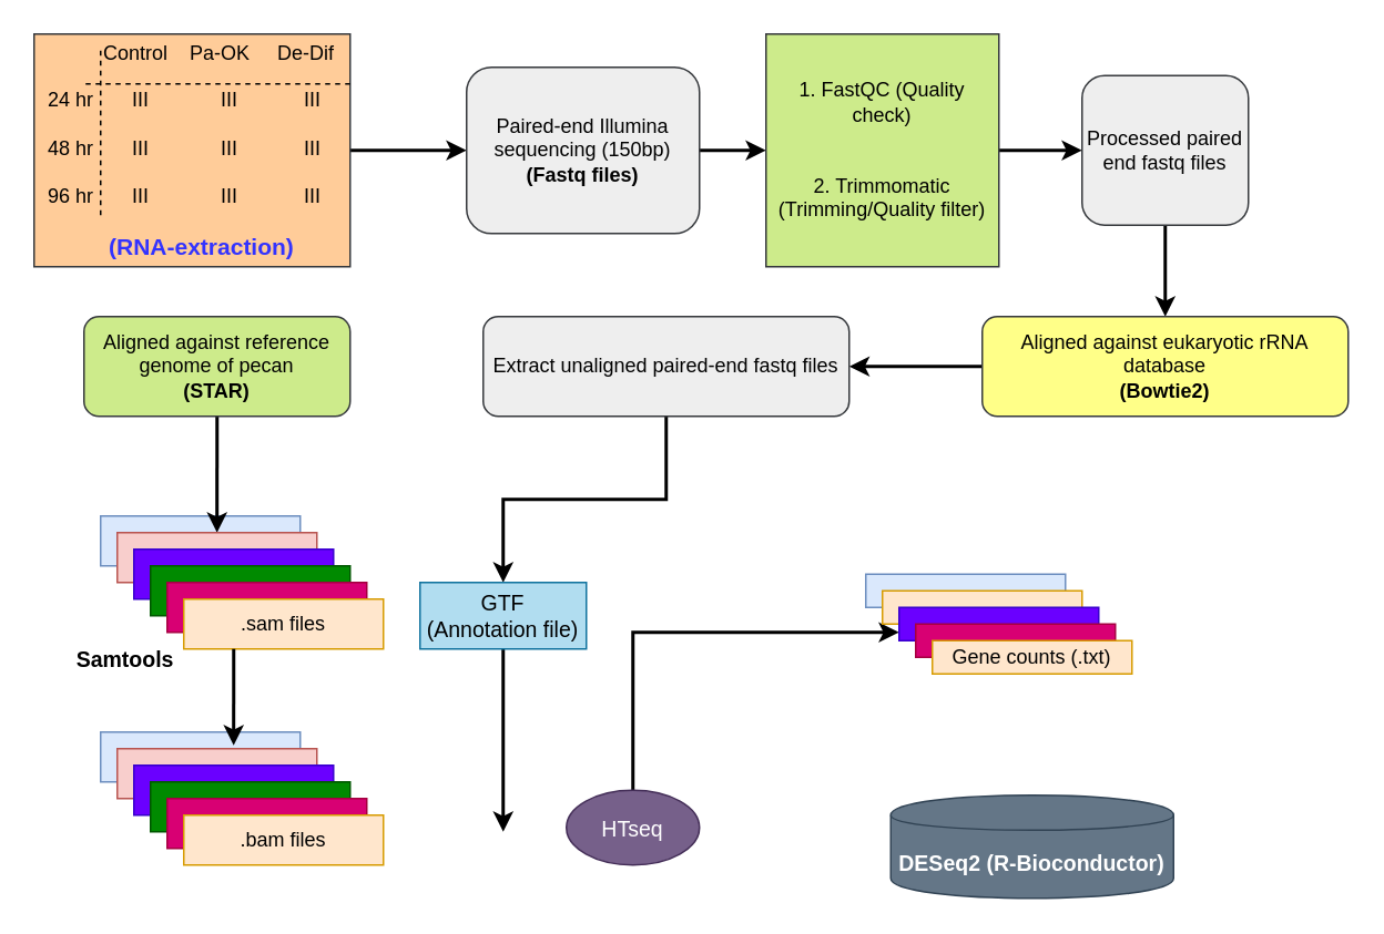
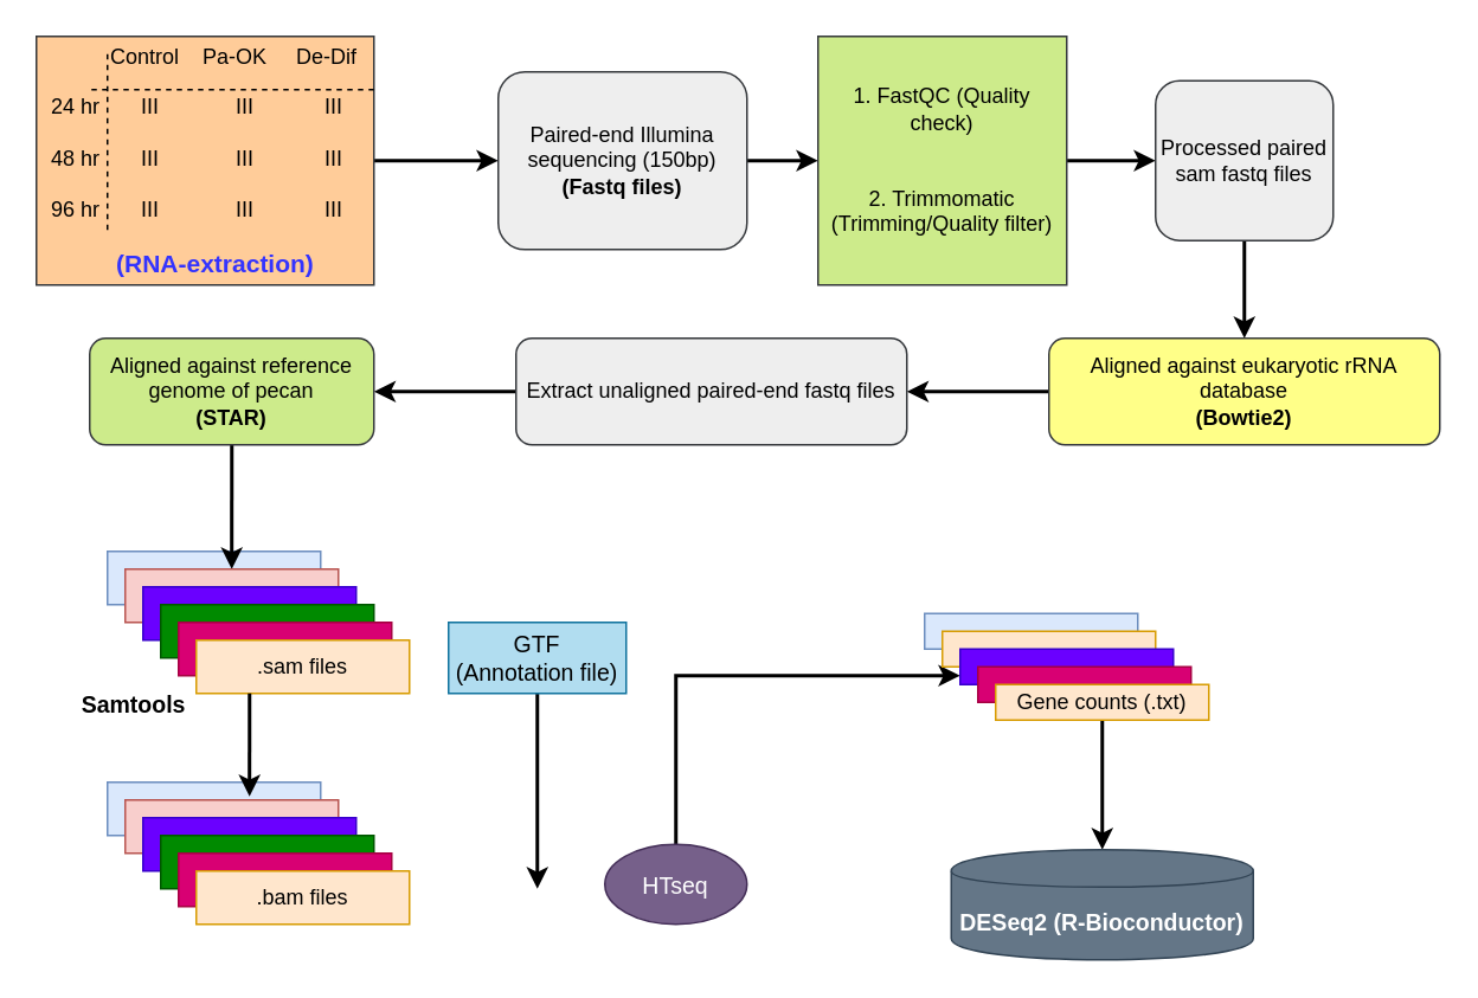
  <mxCell id="0" />
  <mxCell id="1" parent="0" />
  <mxCell id="2" value="" style="rounded=0;whiteSpace=wrap;html=1;align=center;fillColor=#dae8fc;strokeColor=#6c8ebf;" vertex="1" parent="1"><mxGeometry x="60" y="310" width="120" height="30" as="geometry" /></mxCell>
  <mxCell id="3" style="edgeStyle=orthogonalEdgeStyle;rounded=0;orthogonalLoop=1;jettySize=auto;html=1;exitX=1;exitY=0.5;exitDx=0;exitDy=0;entryX=0;entryY=0.5;entryDx=0;entryDy=0;strokeColor=#000000;strokeWidth=2;" edge="1" parent="1" source="4" target="8"><mxGeometry relative="1" as="geometry" /></mxCell>
  <mxCell id="4" value="&amp;nbsp; &amp;nbsp; &amp;nbsp; &amp;nbsp; &amp;nbsp; &amp;nbsp; Control&amp;nbsp; &amp;nbsp; Pa-OK&amp;nbsp; &amp;nbsp; &amp;nbsp;De-Dif&lt;br&gt;&lt;br&gt;&amp;nbsp; 24 hr&amp;nbsp; &amp;nbsp; &amp;nbsp; &amp;nbsp;III&amp;nbsp; &amp;nbsp; &amp;nbsp; &amp;nbsp; &amp;nbsp; &amp;nbsp; &amp;nbsp;III&amp;nbsp; &amp;nbsp; &amp;nbsp; &amp;nbsp; &amp;nbsp; &amp;nbsp; III&lt;br&gt;&lt;br&gt;&amp;nbsp; 48 hr&amp;nbsp; &amp;nbsp; &amp;nbsp; &amp;nbsp;III&amp;nbsp; &amp;nbsp; &amp;nbsp; &amp;nbsp; &amp;nbsp; &amp;nbsp; &amp;nbsp;III&amp;nbsp; &amp;nbsp; &amp;nbsp; &amp;nbsp; &amp;nbsp; &amp;nbsp; III&lt;br&gt;&lt;br&gt;&amp;nbsp; 96 hr&amp;nbsp; &amp;nbsp; &amp;nbsp; &amp;nbsp;III&amp;nbsp; &amp;nbsp; &amp;nbsp; &amp;nbsp; &amp;nbsp; &amp;nbsp; &amp;nbsp;III&amp;nbsp; &amp;nbsp; &amp;nbsp; &amp;nbsp; &amp;nbsp; &amp;nbsp; III&lt;br&gt;&lt;br&gt;&amp;nbsp; &amp;nbsp; &amp;nbsp; &amp;nbsp; &amp;nbsp; &amp;nbsp; &amp;nbsp;&lt;b&gt;&lt;font style=&quot;font-size: 14px&quot; color=&quot;#3333ff&quot;&gt;(RNA-extraction)&lt;/font&gt;&lt;/b&gt;" style="rounded=0;whiteSpace=wrap;html=1;align=left;fillColor=#ffcc99;strokeColor=#36393d;" parent="1" vertex="1"><mxGeometry x="20" y="20" width="190" height="140" as="geometry" /></mxCell>
  <mxCell id="5" value="" style="endArrow=none;html=1;strokeColor=#000000;dashed=1;" parent="1" edge="1"><mxGeometry width="50" height="50" relative="1" as="geometry"><mxPoint x="51" y="50" as="sourcePoint" /><mxPoint x="211" y="50" as="targetPoint" /></mxGeometry></mxCell>
  <mxCell id="6" value="" style="endArrow=none;html=1;strokeColor=#000000;dashed=1;" parent="1" edge="1"><mxGeometry width="50" height="50" relative="1" as="geometry"><mxPoint x="60" y="30" as="sourcePoint" /><mxPoint x="60" y="130" as="targetPoint" /></mxGeometry></mxCell>
  <mxCell id="7" value="" style="edgeStyle=orthogonalEdgeStyle;rounded=0;orthogonalLoop=1;jettySize=auto;html=1;strokeColor=#000000;strokeWidth=2;" edge="1" parent="1" source="8" target="10"><mxGeometry relative="1" as="geometry" /></mxCell>
  <mxCell id="8" value="Paired-end Illumina sequencing (150bp)&lt;br&gt;&lt;b&gt;(Fastq files)&lt;/b&gt;" style="rounded=1;whiteSpace=wrap;html=1;fillColor=#eeeeee;strokeColor=#36393d;" vertex="1" parent="1"><mxGeometry x="280" y="40" width="140" height="100" as="geometry" /></mxCell>
  <mxCell id="9" value="" style="edgeStyle=orthogonalEdgeStyle;rounded=0;orthogonalLoop=1;jettySize=auto;html=1;strokeColor=#000000;strokeWidth=2;" edge="1" parent="1" source="10" target="12"><mxGeometry relative="1" as="geometry" /></mxCell>
  <mxCell id="10" value="1. FastQC (Quality check)&lt;br&gt;&lt;br&gt;&lt;br&gt;2. Trimmomatic (Trimming/Quality filter)" style="rounded=0;whiteSpace=wrap;html=1;fillColor=#cdeb8b;strokeColor=#36393d;align=center;" vertex="1" parent="1"><mxGeometry x="460" y="20" width="140" height="140" as="geometry" /></mxCell>
  <mxCell id="11" style="edgeStyle=orthogonalEdgeStyle;rounded=0;orthogonalLoop=1;jettySize=auto;html=1;entryX=0.5;entryY=0;entryDx=0;entryDy=0;strokeColor=#000000;strokeWidth=2;" edge="1" parent="1" source="12" target="14"><mxGeometry relative="1" as="geometry" /></mxCell>
- <mxCell id="12" value="Processed paired end fastq files" style="rounded=1;whiteSpace=wrap;html=1;align=center;fillColor=#eeeeee;strokeColor=#36393d;" vertex="1" parent="1"><mxGeometry x="650" y="45" width="100" height="90" as="geometry" /></mxCell>
+ <mxCell id="12" value="Processed paired sam fastq files" style="rounded=1;whiteSpace=wrap;html=1;align=center;fillColor=#eeeeee;strokeColor=#36393d;" vertex="1" parent="1"><mxGeometry x="650" y="45" width="100" height="90" as="geometry" /></mxCell>
  <mxCell id="13" value="" style="edgeStyle=orthogonalEdgeStyle;rounded=0;orthogonalLoop=1;jettySize=auto;html=1;strokeColor=#000000;strokeWidth=2;" edge="1" parent="1" source="14" target="16"><mxGeometry relative="1" as="geometry" /></mxCell>
  <mxCell id="14" value="Aligned against eukaryotic rRNA database&lt;br&gt;&lt;b&gt;(Bowtie2)&lt;/b&gt;" style="rounded=1;whiteSpace=wrap;html=1;align=center;fillColor=#ffff88;strokeColor=#36393d;" vertex="1" parent="1"><mxGeometry x="590" y="190" width="220" height="60" as="geometry" /></mxCell>
- <mxCell id="15" value="" style="edgeStyle=orthogonalEdgeStyle;rounded=0;orthogonalLoop=1;jettySize=auto;html=1;strokeColor=#000000;strokeWidth=2;" edge="1" parent="1" source="16" target="33"><mxGeometry relative="1" as="geometry" /></mxCell>
+ <mxCell id="15" value="" style="edgeStyle=orthogonalEdgeStyle;rounded=0;orthogonalLoop=1;jettySize=auto;html=1;strokeColor=#000000;strokeWidth=2;" edge="1" parent="1" source="16" target="18"><mxGeometry relative="1" as="geometry" /></mxCell>
  <mxCell id="16" value="Extract unaligned paired-end fastq files" style="rounded=1;whiteSpace=wrap;html=1;align=center;fillColor=#eeeeee;strokeColor=#36393d;" vertex="1" parent="1"><mxGeometry x="290" y="190" width="220" height="60" as="geometry" /></mxCell>
  <mxCell id="17" style="edgeStyle=orthogonalEdgeStyle;rounded=0;orthogonalLoop=1;jettySize=auto;html=1;exitX=0.5;exitY=1;exitDx=0;exitDy=0;entryX=0.583;entryY=0.333;entryDx=0;entryDy=0;entryPerimeter=0;strokeColor=#000000;strokeWidth=2;" edge="1" parent="1" source="18" target="2"><mxGeometry relative="1" as="geometry" /></mxCell>
  <mxCell id="18" value="Aligned against reference genome of pecan&lt;br&gt;&lt;b&gt;(STAR)&lt;/b&gt;" style="rounded=1;whiteSpace=wrap;html=1;align=center;fillColor=#cdeb8b;strokeColor=#36393d;" vertex="1" parent="1"><mxGeometry x="50" y="190" width="160" height="60" as="geometry" /></mxCell>
  <mxCell id="19" value="" style="rounded=0;whiteSpace=wrap;html=1;align=center;fillColor=#f8cecc;strokeColor=#b85450;" vertex="1" parent="1"><mxGeometry x="70" y="320" width="120" height="30" as="geometry" /></mxCell>
  <mxCell id="20" value="" style="rounded=0;whiteSpace=wrap;html=1;align=center;fillColor=#6a00ff;strokeColor=#3700CC;fontColor=#ffffff;" vertex="1" parent="1"><mxGeometry x="80" y="330" width="120" height="30" as="geometry" /></mxCell>
  <mxCell id="21" value="" style="rounded=0;whiteSpace=wrap;html=1;align=center;fillColor=#008a00;strokeColor=#005700;fontColor=#ffffff;" vertex="1" parent="1"><mxGeometry x="90" y="340" width="120" height="30" as="geometry" /></mxCell>
  <mxCell id="22" value="" style="rounded=0;whiteSpace=wrap;html=1;align=center;fillColor=#d80073;strokeColor=#A50040;fontColor=#ffffff;" vertex="1" parent="1"><mxGeometry x="100" y="350" width="120" height="30" as="geometry" /></mxCell>
  <mxCell id="23" value=".sam files" style="rounded=0;whiteSpace=wrap;html=1;align=center;fillColor=#ffe6cc;strokeColor=#d79b00;" vertex="1" parent="1"><mxGeometry x="110" y="360" width="120" height="30" as="geometry" /></mxCell>
  <mxCell id="24" value="" style="rounded=0;whiteSpace=wrap;html=1;align=center;fillColor=#dae8fc;strokeColor=#6c8ebf;" vertex="1" parent="1"><mxGeometry x="60" y="440" width="120" height="30" as="geometry" /></mxCell>
  <mxCell id="25" value="" style="rounded=0;whiteSpace=wrap;html=1;align=center;fillColor=#f8cecc;strokeColor=#b85450;" vertex="1" parent="1"><mxGeometry x="70" y="450" width="120" height="30" as="geometry" /></mxCell>
  <mxCell id="26" value="" style="rounded=0;whiteSpace=wrap;html=1;align=center;fillColor=#6a00ff;strokeColor=#3700CC;fontColor=#ffffff;" vertex="1" parent="1"><mxGeometry x="80" y="460" width="120" height="30" as="geometry" /></mxCell>
  <mxCell id="27" value="" style="rounded=0;whiteSpace=wrap;html=1;align=center;fillColor=#008a00;strokeColor=#005700;fontColor=#ffffff;" vertex="1" parent="1"><mxGeometry x="90" y="470" width="120" height="30" as="geometry" /></mxCell>
  <mxCell id="28" value="" style="rounded=0;whiteSpace=wrap;html=1;align=center;fillColor=#d80073;strokeColor=#A50040;fontColor=#ffffff;" vertex="1" parent="1"><mxGeometry x="100" y="480" width="120" height="30" as="geometry" /></mxCell>
  <mxCell id="29" value=".bam files" style="rounded=0;whiteSpace=wrap;html=1;align=center;fillColor=#ffe6cc;strokeColor=#d79b00;" vertex="1" parent="1"><mxGeometry x="110" y="490" width="120" height="30" as="geometry" /></mxCell>
  <mxCell id="30" style="edgeStyle=orthogonalEdgeStyle;rounded=0;orthogonalLoop=1;jettySize=auto;html=1;exitX=0.25;exitY=1;exitDx=0;exitDy=0;entryX=0.583;entryY=-0.067;entryDx=0;entryDy=0;entryPerimeter=0;strokeColor=#000000;strokeWidth=2;" edge="1" parent="1" source="23" target="25"><mxGeometry relative="1" as="geometry" /></mxCell>
  <mxCell id="31" value="Samtools" style="text;html=1;strokeColor=none;fillColor=none;align=center;verticalAlign=middle;whiteSpace=wrap;rounded=0;fontStyle=1;fontSize=13;" vertex="1" parent="1"><mxGeometry x="55" y="386" width="40" height="20" as="geometry" /></mxCell>
  <mxCell id="32" style="edgeStyle=orthogonalEdgeStyle;rounded=0;orthogonalLoop=1;jettySize=auto;html=1;exitX=0.5;exitY=1;exitDx=0;exitDy=0;strokeColor=#000000;strokeWidth=2;fontSize=13;" edge="1" parent="1" source="33"><mxGeometry relative="1" as="geometry"><mxPoint x="302" y="500" as="targetPoint" /></mxGeometry></mxCell>
  <mxCell id="33" value="GTF &lt;br&gt;(Annotation file)" style="rounded=0;whiteSpace=wrap;html=1;fontSize=13;align=center;fillColor=#b1ddf0;strokeColor=#10739e;" vertex="1" parent="1"><mxGeometry x="252" y="350" width="100" height="40" as="geometry" /></mxCell>
  <mxCell id="34" style="edgeStyle=orthogonalEdgeStyle;rounded=0;orthogonalLoop=1;jettySize=auto;html=1;exitX=0.5;exitY=0;exitDx=0;exitDy=0;entryX=0;entryY=0.75;entryDx=0;entryDy=0;strokeColor=#000000;strokeWidth=2;fontSize=13;" edge="1" parent="1" source="35" target="38"><mxGeometry relative="1" as="geometry" /></mxCell>
  <mxCell id="35" value="HTseq" style="ellipse;whiteSpace=wrap;html=1;fontSize=13;align=center;fillColor=#76608a;strokeColor=#432D57;fontColor=#ffffff;" vertex="1" parent="1"><mxGeometry x="340" y="475" width="80" height="45" as="geometry" /></mxCell>
  <mxCell id="36" value="" style="rounded=0;whiteSpace=wrap;html=1;align=center;fillColor=#dae8fc;strokeColor=#6c8ebf;" vertex="1" parent="1"><mxGeometry x="520" y="345" width="120" height="20" as="geometry" /></mxCell>
  <mxCell id="37" value="" style="rounded=0;whiteSpace=wrap;html=1;align=center;fillColor=#ffe6cc;strokeColor=#d79b00;" vertex="1" parent="1"><mxGeometry x="530" y="355" width="120" height="20" as="geometry" /></mxCell>
  <mxCell id="38" value="" style="rounded=0;whiteSpace=wrap;html=1;align=center;fillColor=#6a00ff;strokeColor=#3700CC;fontColor=#ffffff;" vertex="1" parent="1"><mxGeometry x="540" y="365" width="120" height="20" as="geometry" /></mxCell>
  <mxCell id="39" value="" style="rounded=0;whiteSpace=wrap;html=1;align=center;fillColor=#d80073;strokeColor=#A50040;fontColor=#ffffff;" vertex="1" parent="1"><mxGeometry x="550" y="375" width="120" height="20" as="geometry" /></mxCell>
+ <mxCell id="40" style="edgeStyle=orthogonalEdgeStyle;rounded=0;orthogonalLoop=1;jettySize=auto;html=1;exitX=0.5;exitY=1;exitDx=0;exitDy=0;strokeColor=#000000;strokeWidth=2;fontSize=13;" edge="1" parent="1" source="41" target="42"><mxGeometry relative="1" as="geometry" /></mxCell>
  <mxCell id="41" value="Gene counts (.txt)" style="rounded=0;whiteSpace=wrap;html=1;align=center;fillColor=#ffe6cc;strokeColor=#d79b00;" vertex="1" parent="1"><mxGeometry x="560" y="385" width="120" height="20" as="geometry" /></mxCell>
  <mxCell id="42" value="DESeq2 (R-Bioconductor)" style="shape=cylinder;whiteSpace=wrap;html=1;boundedLbl=1;backgroundOutline=1;fontSize=13;align=center;fillColor=#647687;strokeColor=#314354;fontColor=#ffffff;fontStyle=1" vertex="1" parent="1"><mxGeometry x="535" y="478" width="170" height="62" as="geometry" /></mxCell>
